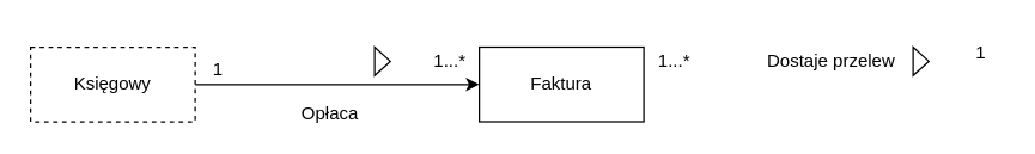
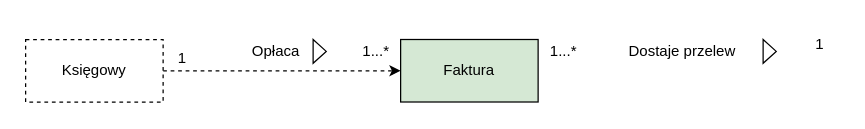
  <mxCell id="0" />
  <mxCell id="1" parent="0" />
- <mxCell id="2" style="edgeStyle=orthogonalEdgeStyle;rounded=0;orthogonalLoop=1;jettySize=auto;html=1;entryX=0;entryY=0.5;entryDx=0;entryDy=0;" edge="1" parent="1" source="3" target="4"><mxGeometry relative="1" as="geometry" /></mxCell>
+ <mxCell id="2" style="edgeStyle=orthogonalEdgeStyle;rounded=0;orthogonalLoop=1;jettySize=auto;html=1;entryX=0;entryY=0.5;entryDx=0;entryDy=0;dashed=1;" edge="1" parent="1" source="3" target="4"><mxGeometry relative="1" as="geometry" /></mxCell>
  <mxCell id="3" value="Księgowy" style="html=1;whiteSpace=wrap;dashed=1;" vertex="1" parent="1"><mxGeometry x="20" y="31" width="110" height="50" as="geometry" /></mxCell>
- <mxCell id="4" value="Faktura" style="html=1;whiteSpace=wrap;" vertex="1" parent="1"><mxGeometry x="320" y="31" width="110" height="50" as="geometry" /></mxCell>
+ <mxCell id="4" value="Faktura" style="html=1;whiteSpace=wrap;fillColor=#d5e8d4;" vertex="1" parent="1"><mxGeometry x="320" y="31" width="110" height="50" as="geometry" /></mxCell>
  <mxCell id="5" value="" style="triangle;whiteSpace=wrap;html=1;fillColor=light-dark(#FFFFFF,#FFFFFF);fillStyle=solid;rotation=0;" vertex="1" parent="1"><mxGeometry x="250" y="31" width="10.5" height="19" as="geometry" /></mxCell>
- <mxCell id="6" value="Opłaca" style="text;html=1;align=center;verticalAlign=middle;resizable=0;points=[];autosize=1;strokeColor=none;fillColor=none;" vertex="1" parent="1"><mxGeometry x="190" y="60.5" width="60" height="30" as="geometry" /></mxCell>
+ <mxCell id="6" value="Opłaca" style="text;html=1;align=center;verticalAlign=middle;resizable=0;points=[];autosize=1;strokeColor=none;fillColor=none;" vertex="1" parent="1"><mxGeometry x="190" y="25.5" width="60" height="30" as="geometry" /></mxCell>
  <mxCell id="7" value="1" style="text;html=1;align=center;verticalAlign=middle;resizable=0;points=[];autosize=1;strokeColor=none;fillColor=none;" vertex="1" parent="1"><mxGeometry x="130" y="31" width="30" height="30" as="geometry" /></mxCell>
  <mxCell id="8" value="1...*" style="text;html=1;align=center;verticalAlign=middle;resizable=0;points=[];autosize=1;strokeColor=none;fillColor=none;" vertex="1" parent="1"><mxGeometry x="280" y="25.5" width="40" height="30" as="geometry" /></mxCell>
  <mxCell id="9" value="1" style="text;html=1;align=center;verticalAlign=middle;resizable=0;points=[];autosize=1;strokeColor=none;fillColor=none;" vertex="1" parent="1"><mxGeometry x="640" y="20" width="30" height="30" as="geometry" /></mxCell>
  <mxCell id="10" value="1...*" style="text;html=1;align=center;verticalAlign=middle;resizable=0;points=[];autosize=1;strokeColor=none;fillColor=none;" vertex="1" parent="1"><mxGeometry x="430" y="25.5" width="40" height="30" as="geometry" /></mxCell>
  <mxCell id="11" value="" style="triangle;whiteSpace=wrap;html=1;fillColor=light-dark(#FFFFFF,#FFFFFF);fillStyle=solid;rotation=0;" vertex="1" parent="1"><mxGeometry x="610" y="31" width="10.5" height="19" as="geometry" /></mxCell>
- <mxCell id="12" value="Dostaje przelew" style="text;html=1;align=center;verticalAlign=middle;resizable=0;points=[];autosize=1;strokeColor=none;fillColor=none;" vertex="1" parent="1"><mxGeometry x="500" y="25.5" width="110" height="30" as="geometry" /></mxCell>
+ <mxCell id="12" value="Dostaje przelew" style="text;html=1;align=center;verticalAlign=middle;resizable=0;points=[];autosize=1;strokeColor=none;fillColor=none;" vertex="1" parent="1"><mxGeometry x="490" y="25.5" width="110" height="30" as="geometry" /></mxCell>
